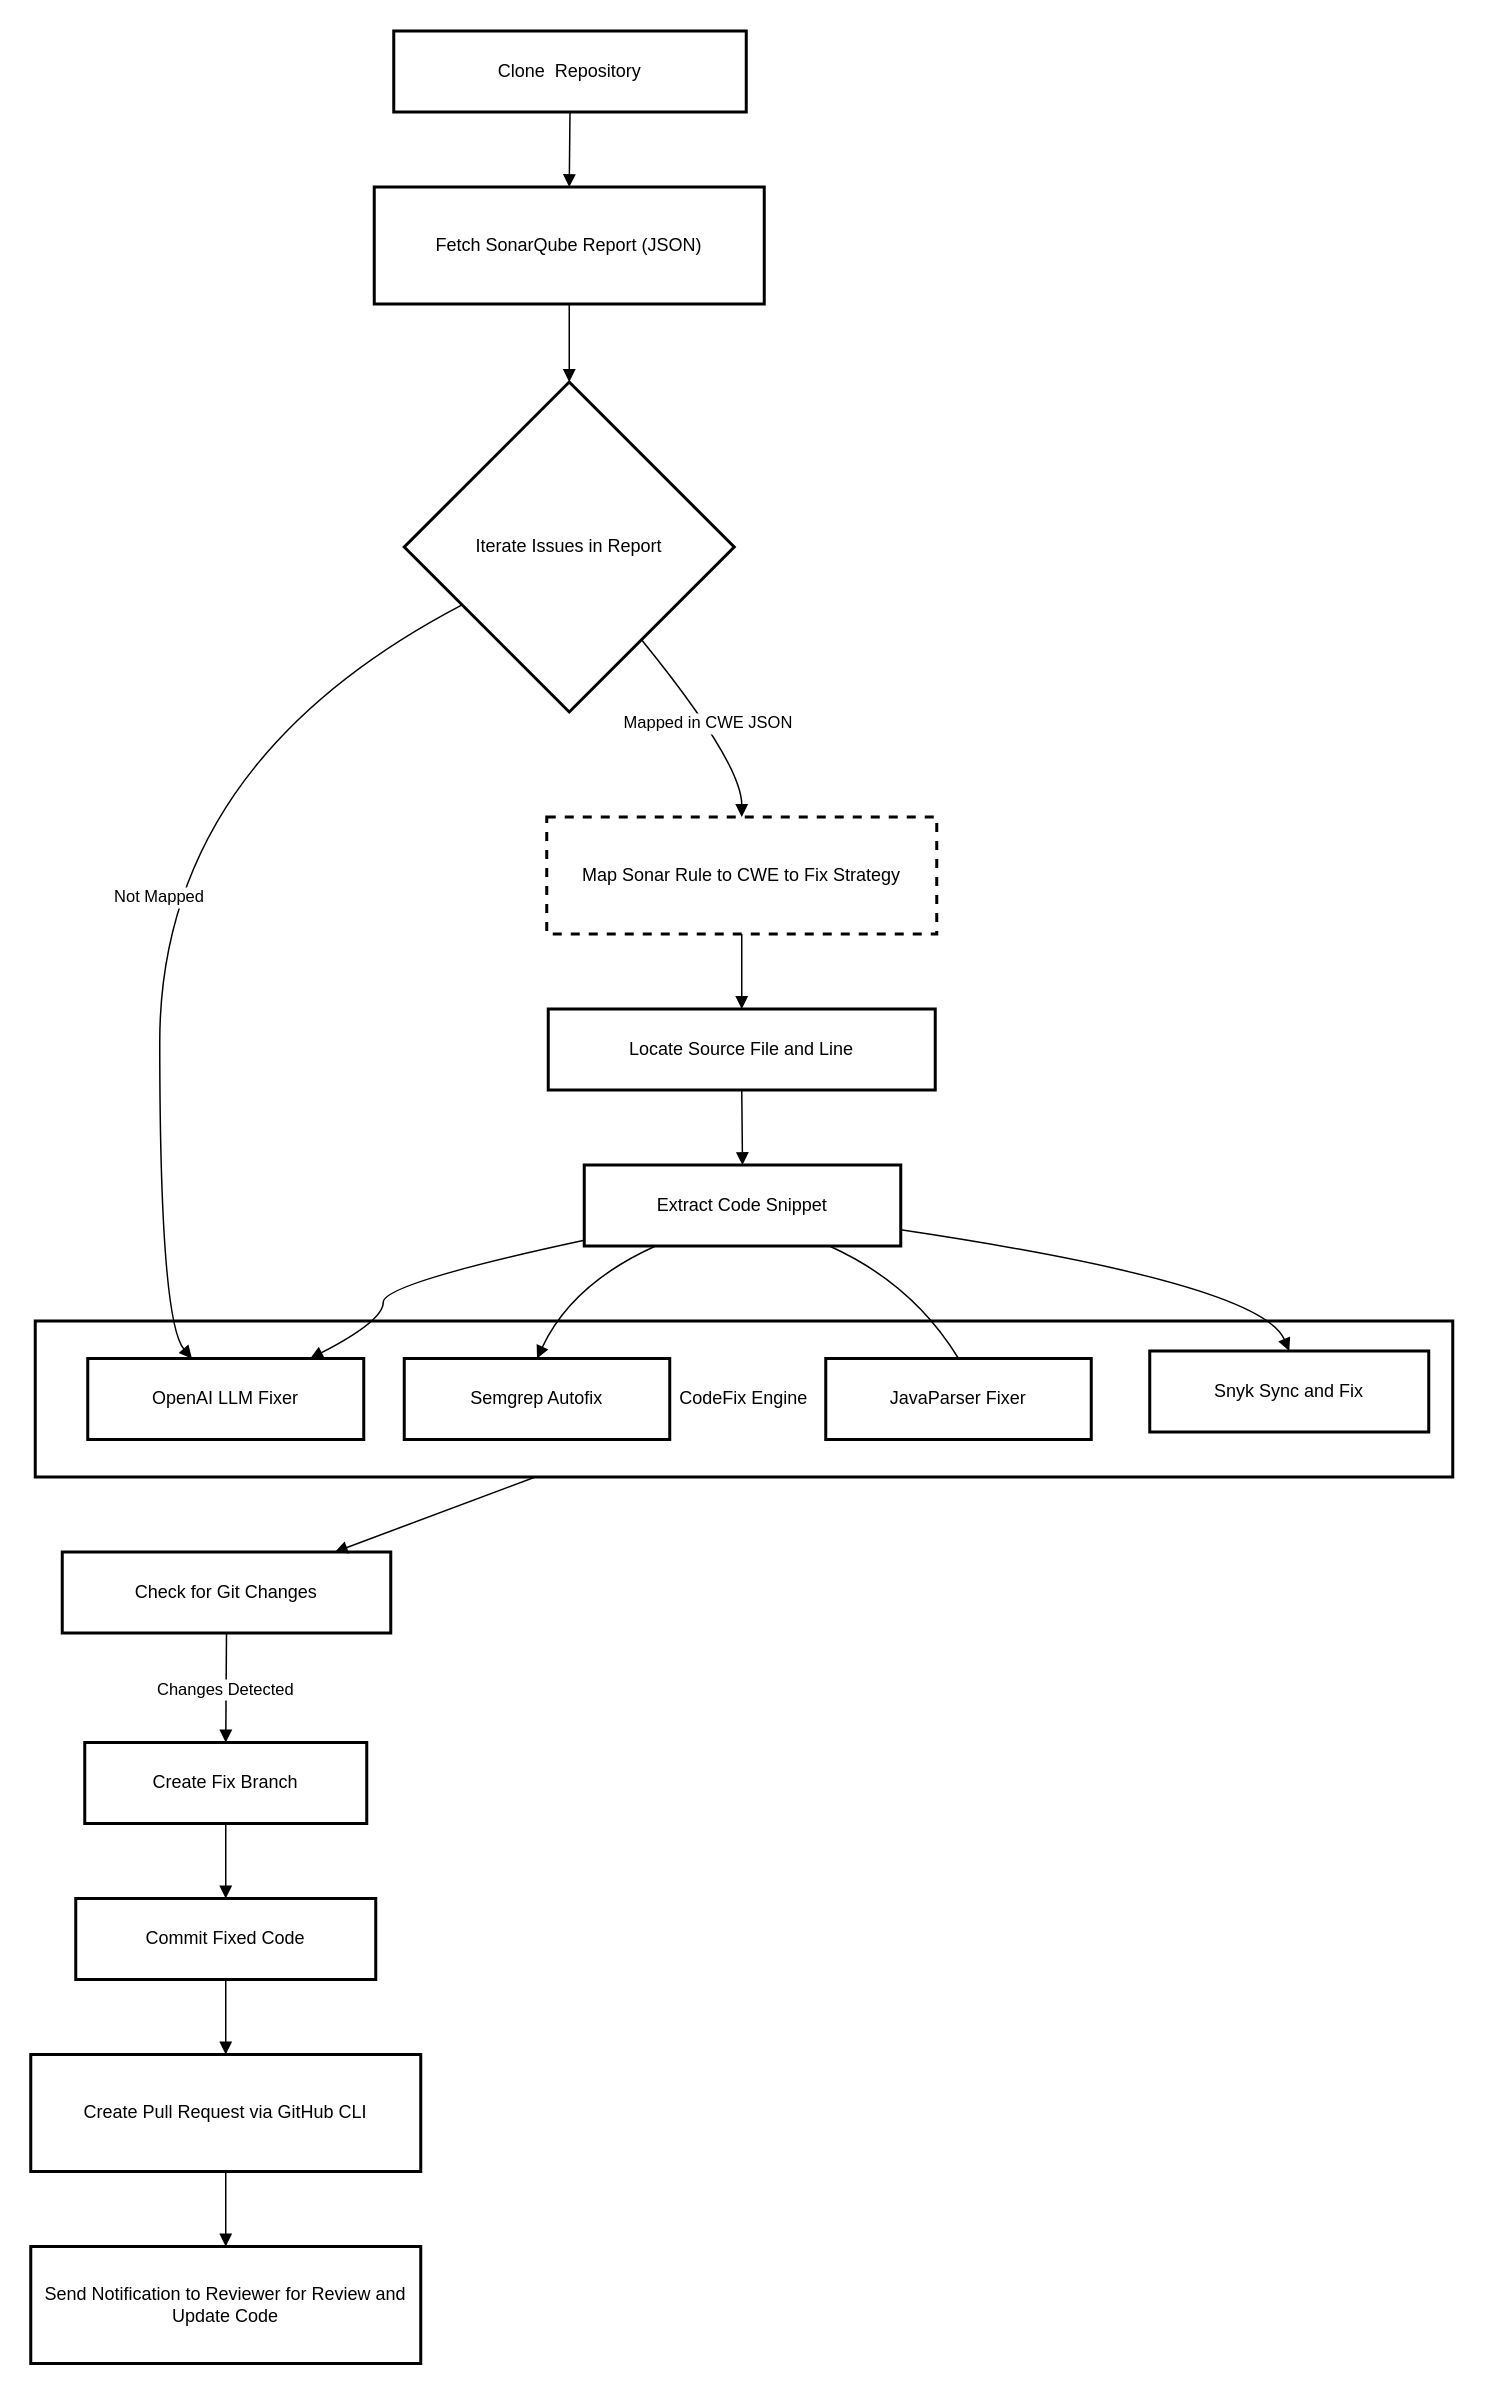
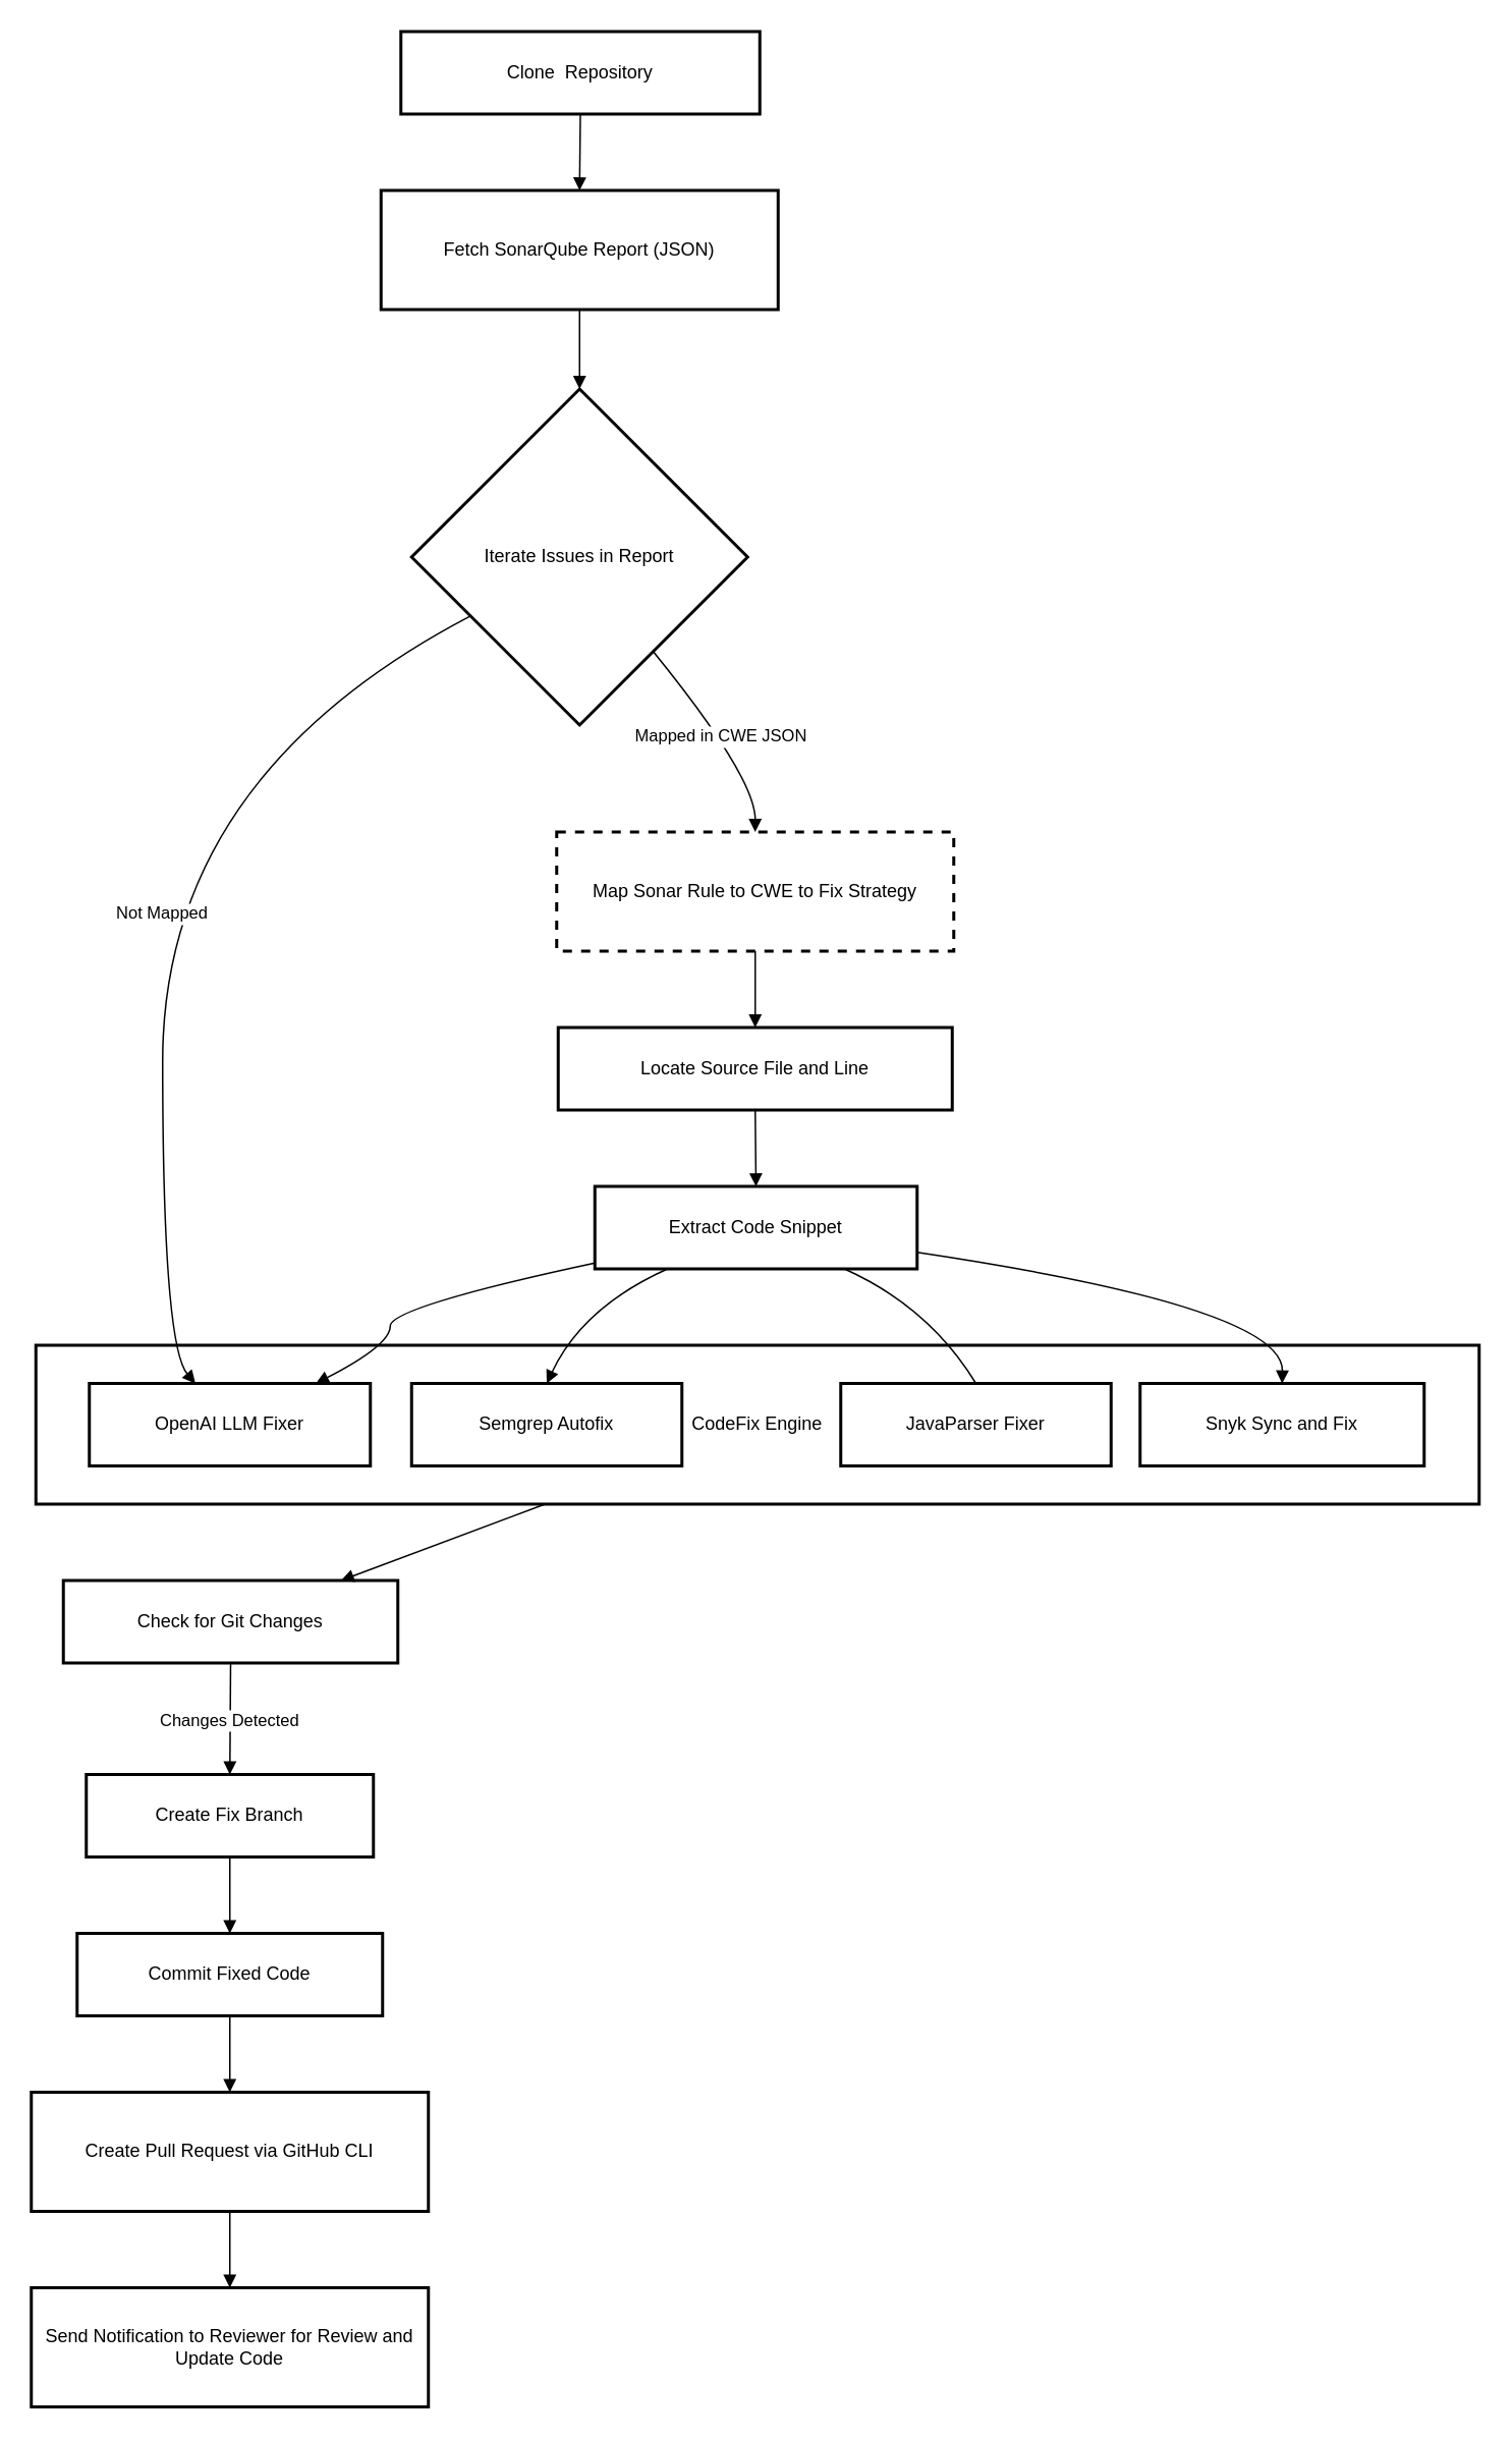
  <mxCell id="0" />
  <mxCell id="1" parent="0" />
  <mxCell id="2" value="CodeFix Engine" style="whiteSpace=wrap;strokeWidth=2;" vertex="1" parent="1"><mxGeometry x="23" y="880" width="945" height="104" as="geometry" /></mxCell>
  <mxCell id="3" value="Clone  Repository" style="whiteSpace=wrap;strokeWidth=2;" vertex="1" parent="1"><mxGeometry x="262" y="20" width="235" height="54" as="geometry" /></mxCell>
  <mxCell id="4" value="Fetch SonarQube Report (JSON)" style="whiteSpace=wrap;strokeWidth=2;" vertex="1" parent="1"><mxGeometry x="249" y="124" width="260" height="78" as="geometry" /></mxCell>
  <mxCell id="5" value="Iterate Issues in Report" style="rhombus;strokeWidth=2;whiteSpace=wrap;" vertex="1" parent="1"><mxGeometry x="269" y="254" width="220" height="220" as="geometry" /></mxCell>
  <mxCell id="6" value="Map Sonar Rule to CWE to Fix Strategy" style="whiteSpace=wrap;strokeWidth=2;dashed=1;" vertex="1" parent="1"><mxGeometry x="364" y="544" width="260" height="78" as="geometry" /></mxCell>
  <mxCell id="7" value="OpenAI LLM Fixer" style="whiteSpace=wrap;strokeWidth=2;" vertex="1" parent="1"><mxGeometry x="58" y="905" width="184" height="54" as="geometry" /></mxCell>
  <mxCell id="8" value="Locate Source File and Line" style="whiteSpace=wrap;strokeWidth=2;" vertex="1" parent="1"><mxGeometry x="365" y="672" width="258" height="54" as="geometry" /></mxCell>
  <mxCell id="9" value="Extract Code Snippet" style="whiteSpace=wrap;strokeWidth=2;" vertex="1" parent="1"><mxGeometry x="389" y="776" width="211" height="54" as="geometry" /></mxCell>
  <mxCell id="10" value="Semgrep Autofix" style="whiteSpace=wrap;strokeWidth=2;" vertex="1" parent="1"><mxGeometry x="269" y="905" width="177" height="54" as="geometry" /></mxCell>
  <mxCell id="11" value="JavaParser Fixer" style="whiteSpace=wrap;strokeWidth=2;" vertex="1" parent="1"><mxGeometry x="550" y="905" width="177" height="54" as="geometry" /></mxCell>
- <mxCell id="12" value="Snyk Sync and Fix" style="whiteSpace=wrap;strokeWidth=2;" vertex="1" parent="1"><mxGeometry x="766" y="900" width="186" height="54" as="geometry" /></mxCell>
+ <mxCell id="12" value="Snyk Sync and Fix" style="whiteSpace=wrap;strokeWidth=2;" vertex="1" parent="1"><mxGeometry x="746" y="905" width="186" height="54" as="geometry" /></mxCell>
  <mxCell id="13" value="Check for Git Changes" style="whiteSpace=wrap;strokeWidth=2;" vertex="1" parent="1"><mxGeometry x="41" y="1034" width="219" height="54" as="geometry" /></mxCell>
  <mxCell id="14" value="Create Fix Branch" style="whiteSpace=wrap;strokeWidth=2;" vertex="1" parent="1"><mxGeometry x="56" y="1161" width="188" height="54" as="geometry" /></mxCell>
  <mxCell id="15" value="Commit Fixed Code" style="whiteSpace=wrap;strokeWidth=2;" vertex="1" parent="1"><mxGeometry x="50" y="1265" width="200" height="54" as="geometry" /></mxCell>
  <mxCell id="16" value="Create Pull Request via GitHub CLI" style="whiteSpace=wrap;strokeWidth=2;" vertex="1" parent="1"><mxGeometry x="20" y="1369" width="260" height="78" as="geometry" /></mxCell>
  <mxCell id="17" value="Send Notification to Reviewer for Review and Update Code" style="whiteSpace=wrap;strokeWidth=2;" vertex="1" parent="1"><mxGeometry x="20" y="1497" width="260" height="78" as="geometry" /></mxCell>
  <mxCell id="18" value="" style="curved=1;startArrow=none;endArrow=block;exitX=0.5;exitY=1;entryX=0.5;entryY=0;rounded=0;" edge="1" parent="1" source="3" target="4"><mxGeometry relative="1" as="geometry"><Array as="points" /></mxGeometry></mxCell>
  <mxCell id="19" value="" style="curved=1;startArrow=none;endArrow=block;exitX=0.5;exitY=1;entryX=0.5;entryY=0;rounded=0;" edge="1" parent="1" source="4" target="5"><mxGeometry relative="1" as="geometry"><Array as="points" /></mxGeometry></mxCell>
  <mxCell id="20" value="Mapped in CWE JSON" style="curved=1;startArrow=none;endArrow=block;exitX=0.89;exitY=1;entryX=0.5;entryY=0.01;rounded=0;" edge="1" parent="1" source="5" target="6"><mxGeometry relative="1" as="geometry"><Array as="points"><mxPoint x="494" y="508" /></Array></mxGeometry></mxCell>
  <mxCell id="21" value="Not Mapped" style="curved=1;startArrow=none;endArrow=block;exitX=0;exitY=0.77;entryX=0.38;entryY=0.01;rounded=0;" edge="1" parent="1" source="5" target="7"><mxGeometry relative="1" as="geometry"><Array as="points"><mxPoint x="106" y="508" /><mxPoint x="106" y="880" /></Array></mxGeometry></mxCell>
  <mxCell id="22" value="" style="curved=1;startArrow=none;endArrow=block;exitX=0.5;exitY=1.01;entryX=0.5;entryY=0.01;rounded=0;" edge="1" parent="1" source="6" target="8"><mxGeometry relative="1" as="geometry"><Array as="points" /></mxGeometry></mxCell>
  <mxCell id="23" value="" style="curved=1;startArrow=none;endArrow=block;exitX=0.5;exitY=1.01;entryX=0.5;entryY=0.01;rounded=0;" edge="1" parent="1" source="8" target="9"><mxGeometry relative="1" as="geometry"><Array as="points" /></mxGeometry></mxCell>
  <mxCell id="24" value="" style="curved=1;startArrow=none;endArrow=block;exitX=0.22;exitY=1.01;entryX=0.5;entryY=0.01;rounded=0;" edge="1" parent="1" source="9" target="10"><mxGeometry relative="1" as="geometry"><Array as="points"><mxPoint x="381" y="855" /></Array></mxGeometry></mxCell>
  <mxCell id="25" value="" style="curved=1;startArrow=none;endArrow=none;exitX=0.78;exitY=1.01;entryX=0.5;entryY=0.01;rounded=0;" edge="1" parent="1" source="9" target="11"><mxGeometry relative="1" as="geometry"><Array as="points"><mxPoint x="608" y="855" /></Array></mxGeometry></mxCell>
  <mxCell id="26" value="" style="curved=1;startArrow=none;endArrow=block;exitX=0;exitY=0.93;entryX=0.8;entryY=0.01;rounded=0;" edge="1" parent="1" source="9" target="7"><mxGeometry relative="1" as="geometry"><Array as="points"><mxPoint x="255" y="855" /><mxPoint x="255" y="880" /></Array></mxGeometry></mxCell>
  <mxCell id="27" value="" style="curved=1;startArrow=none;endArrow=block;exitX=1;exitY=0.8;entryX=0.5;entryY=0.01;rounded=0;" edge="1" parent="1" source="9" target="12"><mxGeometry relative="1" as="geometry"><Array as="points"><mxPoint x="840" y="855" /></Array></mxGeometry></mxCell>
  <mxCell id="28" value="Changes Detected" style="curved=1;startArrow=none;endArrow=block;exitX=0.5;exitY=1.01;entryX=0.5;entryY=0;rounded=0;" edge="1" parent="1" source="13" target="14"><mxGeometry relative="1" as="geometry"><Array as="points" /></mxGeometry></mxCell>
  <mxCell id="29" value="" style="curved=1;startArrow=none;endArrow=block;exitX=0.5;exitY=1;entryX=0.5;entryY=0;rounded=0;" edge="1" parent="1" source="14" target="15"><mxGeometry relative="1" as="geometry"><Array as="points" /></mxGeometry></mxCell>
  <mxCell id="30" value="" style="curved=1;startArrow=none;endArrow=block;exitX=0.5;exitY=1;entryX=0.5;entryY=0;rounded=0;" edge="1" parent="1" source="15" target="16"><mxGeometry relative="1" as="geometry"><Array as="points" /></mxGeometry></mxCell>
  <mxCell id="31" value="" style="curved=1;startArrow=none;endArrow=block;exitX=0.5;exitY=1;entryX=0.5;entryY=0;rounded=0;" edge="1" parent="1" source="16" target="17"><mxGeometry relative="1" as="geometry"><Array as="points" /></mxGeometry></mxCell>
  <mxCell id="32" value="" style="curved=1;startArrow=none;endArrow=block;rounded=0;" edge="1" parent="1" source="2" target="13"><mxGeometry relative="1" as="geometry"><Array as="points" /></mxGeometry></mxCell>
